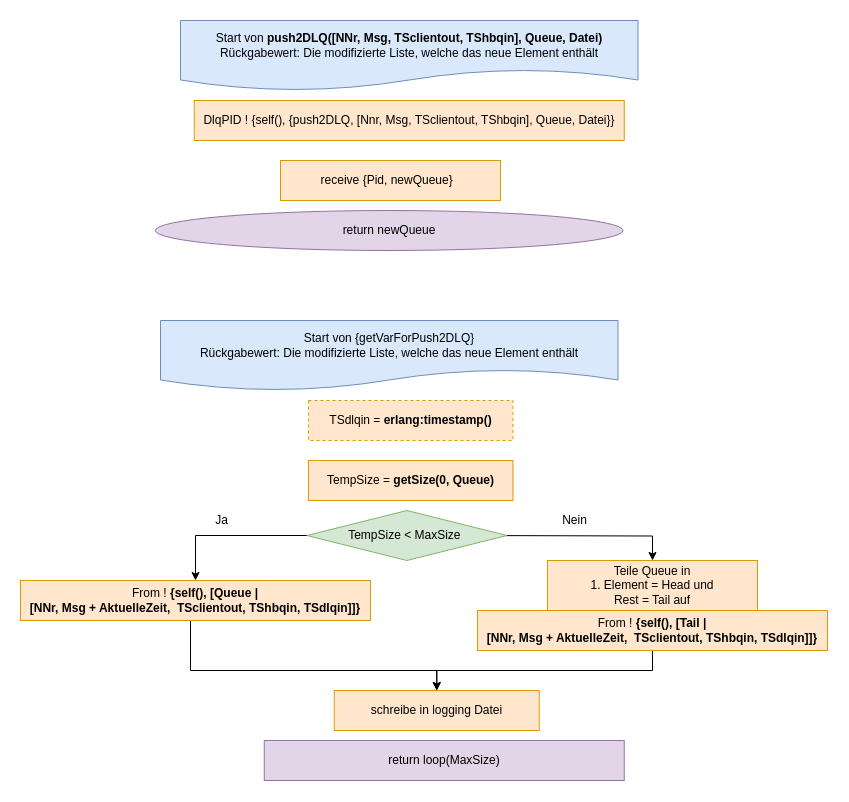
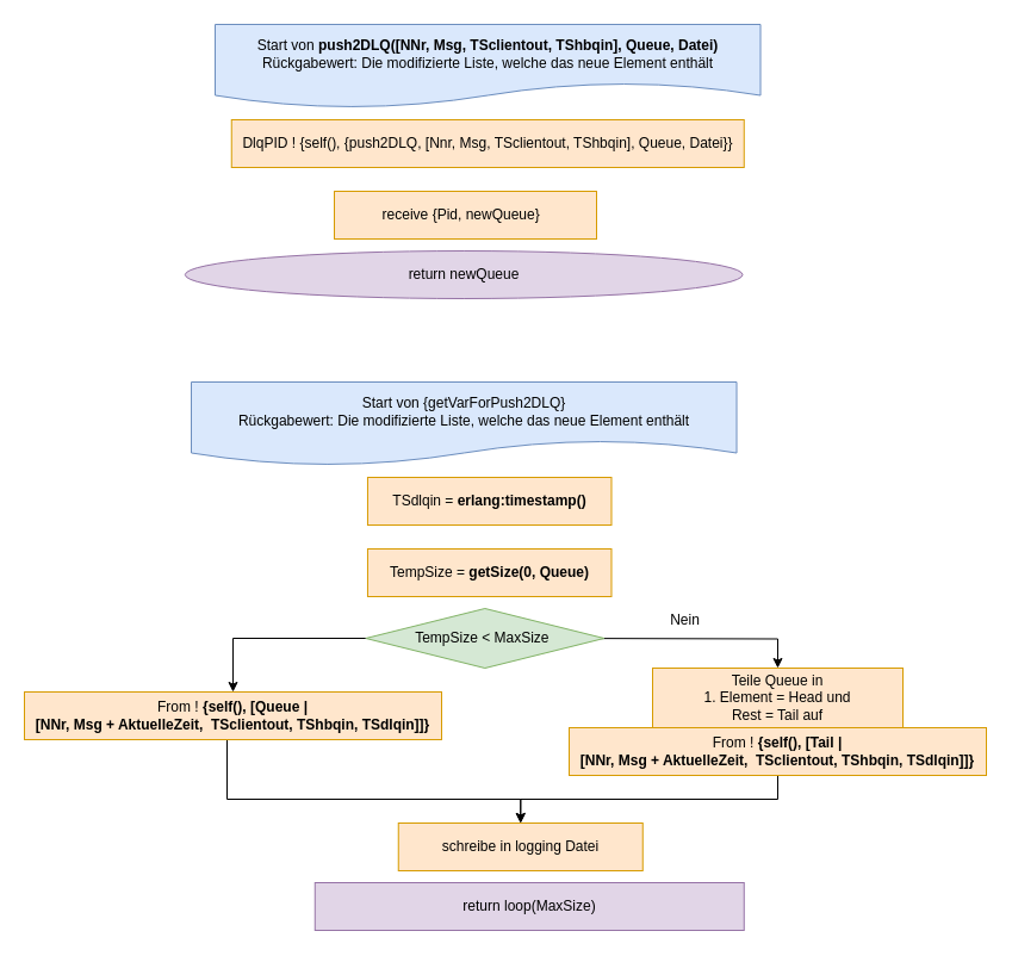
  <mxCell id="0" />
  <mxCell id="1" parent="0" />
  <mxCell id="2" value="Start von {getVarForPush2DLQ}&lt;br&gt;Rückgabewert: Die modifizierte Liste, welche das neue Element enthält" style="shape=document;whiteSpace=wrap;html=1;boundedLbl=1;fillColor=#dae8fc;strokeColor=#6c8ebf;" parent="1" vertex="1"><mxGeometry x="160" y="320" width="457.53" height="70" as="geometry" /></mxCell>
- <mxCell id="3" value="TSdlqin = &lt;b&gt;erlang:timestamp()&lt;/b&gt;" style="rounded=0;whiteSpace=wrap;html=1;fillColor=#ffe6cc;strokeColor=#d79b00;dashed=1;" parent="1" vertex="1"><mxGeometry x="307.96" y="400" width="204.53" height="40" as="geometry" /></mxCell>
+ <mxCell id="3" value="TSdlqin = &lt;b&gt;erlang:timestamp()&lt;/b&gt;" style="rounded=0;whiteSpace=wrap;html=1;fillColor=#ffe6cc;strokeColor=#d79b00;" parent="1" vertex="1"><mxGeometry x="307.96" y="400" width="204.53" height="40" as="geometry" /></mxCell>
  <mxCell id="4" value="TempSize = &lt;b&gt;getSize(0, Queue)&lt;/b&gt;" style="rounded=0;whiteSpace=wrap;html=1;fillColor=#ffe6cc;strokeColor=#d79b00;" parent="1" vertex="1"><mxGeometry x="307.96" y="460" width="204.53" height="40" as="geometry" /></mxCell>
  <mxCell id="5" value="Teile Queue in&lt;br&gt;1. Element = Head und&lt;br&gt;Rest = Tail auf" style="rounded=0;whiteSpace=wrap;html=1;fillColor=#ffe6cc;strokeColor=#d79b00;" parent="1" vertex="1"><mxGeometry x="547" y="560" width="210" height="50" as="geometry" /></mxCell>
  <mxCell id="6" style="edgeStyle=orthogonalEdgeStyle;rounded=0;orthogonalLoop=1;jettySize=auto;html=1;exitX=1;exitY=0.5;exitDx=0;exitDy=0;entryX=0.5;entryY=0;entryDx=0;entryDy=0;" parent="1" target="5" edge="1"><mxGeometry relative="1" as="geometry"><mxPoint x="461.18" y="535" as="sourcePoint" /></mxGeometry></mxCell>
  <mxCell id="7" style="edgeStyle=orthogonalEdgeStyle;rounded=0;orthogonalLoop=1;jettySize=auto;html=1;exitX=0;exitY=0.5;exitDx=0;exitDy=0;entryX=0.5;entryY=0;entryDx=0;entryDy=0;" parent="1" source="8" target="17" edge="1"><mxGeometry relative="1" as="geometry" /></mxCell>
  <mxCell id="8" value="&lt;span style=&quot;font-weight: normal&quot;&gt;TempSize &amp;lt; MaxSize&amp;nbsp;&lt;/span&gt;" style="rhombus;whiteSpace=wrap;html=1;rounded=0;fillColor=#d5e8d4;strokeColor=#82b366;fontStyle=1" parent="1" vertex="1"><mxGeometry x="306.36" y="510" width="200" height="50" as="geometry" /></mxCell>
- <mxCell id="9" value="Ja" style="text;html=1;align=center;verticalAlign=middle;resizable=0;points=[];autosize=1;strokeColor=none;fillColor=none;" parent="1" vertex="1"><mxGeometry x="206.36" y="510" width="30" height="20" as="geometry" /></mxCell>
  <mxCell id="10" value="Nein" style="text;html=1;align=center;verticalAlign=middle;resizable=0;points=[];autosize=1;strokeColor=none;fillColor=none;" parent="1" vertex="1"><mxGeometry x="553.81" y="510" width="40" height="20" as="geometry" /></mxCell>
  <mxCell id="11" value="schreibe in logging Datei" style="rounded=0;whiteSpace=wrap;html=1;fillColor=#ffe6cc;strokeColor=#d79b00;" parent="1" vertex="1"><mxGeometry x="333.76" y="690" width="205" height="40" as="geometry" /></mxCell>
  <mxCell id="12" value="Start von &lt;b&gt;push2DLQ([NNr, Msg, TSclientout, TShbqin], Queue, Datei)&lt;/b&gt;&lt;br&gt;Rückgabewert: Die modifizierte Liste, welche das neue Element enthält" style="shape=document;whiteSpace=wrap;html=1;boundedLbl=1;fillColor=#dae8fc;strokeColor=#6c8ebf;" parent="1" vertex="1"><mxGeometry x="180" y="20" width="457.53" height="70" as="geometry" /></mxCell>
  <mxCell id="13" value="DlqPID ! {self(), {push2DLQ, [Nnr, Msg, TSclientout, TShbqin], Queue, Datei}}" style="rounded=0;whiteSpace=wrap;html=1;fillColor=#ffe6cc;strokeColor=#d79b00;" parent="1" vertex="1"><mxGeometry x="193.76" y="100" width="430" height="40" as="geometry" /></mxCell>
  <mxCell id="14" value="return newQueue" style="ellipse;whiteSpace=wrap;html=1;rounded=0;fillColor=#e1d5e7;strokeColor=#9673a6;" parent="1" vertex="1"><mxGeometry x="154.8" y="210" width="467.73" height="40" as="geometry" /></mxCell>
  <mxCell id="15" value="receive {Pid, newQueue}&amp;nbsp;&amp;nbsp;" style="rounded=0;whiteSpace=wrap;html=1;fillColor=#ffe6cc;strokeColor=#d79b00;" parent="1" vertex="1"><mxGeometry x="280" y="160" width="220" height="40" as="geometry" /></mxCell>
  <mxCell id="16" style="edgeStyle=orthogonalEdgeStyle;rounded=0;orthogonalLoop=1;jettySize=auto;html=1;exitX=0.5;exitY=1;exitDx=0;exitDy=0;entryX=0.5;entryY=0;entryDx=0;entryDy=0;" parent="1" source="17" target="11" edge="1"><mxGeometry relative="1" as="geometry"><Array as="points"><mxPoint x="190" y="620" /><mxPoint x="190" y="670" /><mxPoint x="436" y="670" /></Array></mxGeometry></mxCell>
  <mxCell id="17" value="From !&lt;b&gt;&amp;nbsp;{self(), [Queue | &lt;br&gt;[NNr, Msg + AktuelleZeit,&amp;nbsp; TSclientout, TShbqin, TSdlqin]]}&lt;/b&gt;" style="rounded=0;whiteSpace=wrap;html=1;fillColor=#ffe6cc;strokeColor=#d79b00;" parent="1" vertex="1"><mxGeometry x="20" y="580" width="350" height="40" as="geometry" /></mxCell>
  <mxCell id="18" style="edgeStyle=orthogonalEdgeStyle;rounded=0;orthogonalLoop=1;jettySize=auto;html=1;exitX=0.5;exitY=1;exitDx=0;exitDy=0;entryX=0.5;entryY=0;entryDx=0;entryDy=0;" parent="1" source="19" target="11" edge="1"><mxGeometry relative="1" as="geometry" /></mxCell>
  <mxCell id="19" value="From !&lt;b&gt;&amp;nbsp;{self(), [Tail | &lt;br&gt;[NNr, Msg + AktuelleZeit,&amp;nbsp; TSclientout, TShbqin, TSdlqin]]}&lt;/b&gt;" style="rounded=0;whiteSpace=wrap;html=1;fillColor=#ffe6cc;strokeColor=#d79b00;" parent="1" vertex="1"><mxGeometry x="477" y="610" width="350" height="40" as="geometry" /></mxCell>
  <mxCell id="20" value="return loop(MaxSize)" style="whiteSpace=wrap;html=1;fillColor=#e1d5e7;strokeColor=#9673a6;rounded=0;" parent="1" vertex="1"><mxGeometry x="263.76" y="740" width="360" height="40" as="geometry" /></mxCell>
